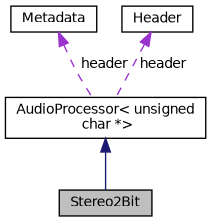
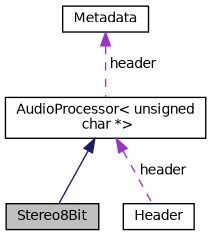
  digraph {
    node [color=black fillcolor=white fontname=Helvetica fontsize=10 shape=record style=filled]
    edge [color=darkorchid3 dir=back fontname=Helvetica fontsize=10 labelfontname=Helvetica labelfontsize=10 style=dashed]
-   n1 [fillcolor=grey75 fontcolor=black height=0.2 label=Stereo2Bit width=0.4]
+   n1 [fillcolor=grey75 fontcolor=black height=0.2 label=Stereo8Bit width=0.4]
    n2 [height=0.2 label="AudioProcessor\< unsigned\l char *\>" width=0.4]
    n3 [height=0.2 label=Metadata width=0.4]
    n4 [height=0.2 label=Header width=0.4]
    n2 -> n1 [color=midnightblue style=solid]
    n3 -> n2 [label=" header"]
-   n4 -> n2 [label=" header"]
+   n2 -> n4 [label=" header"]
  }
